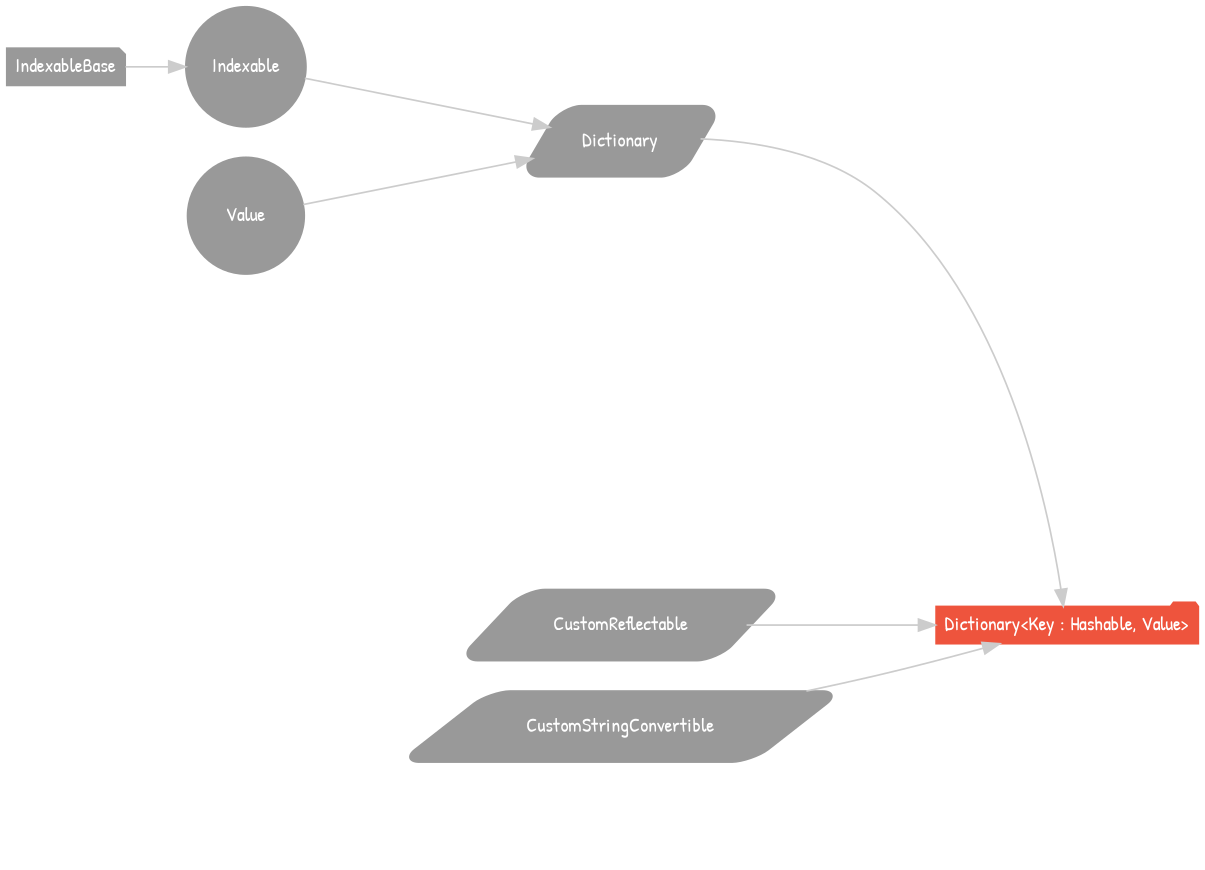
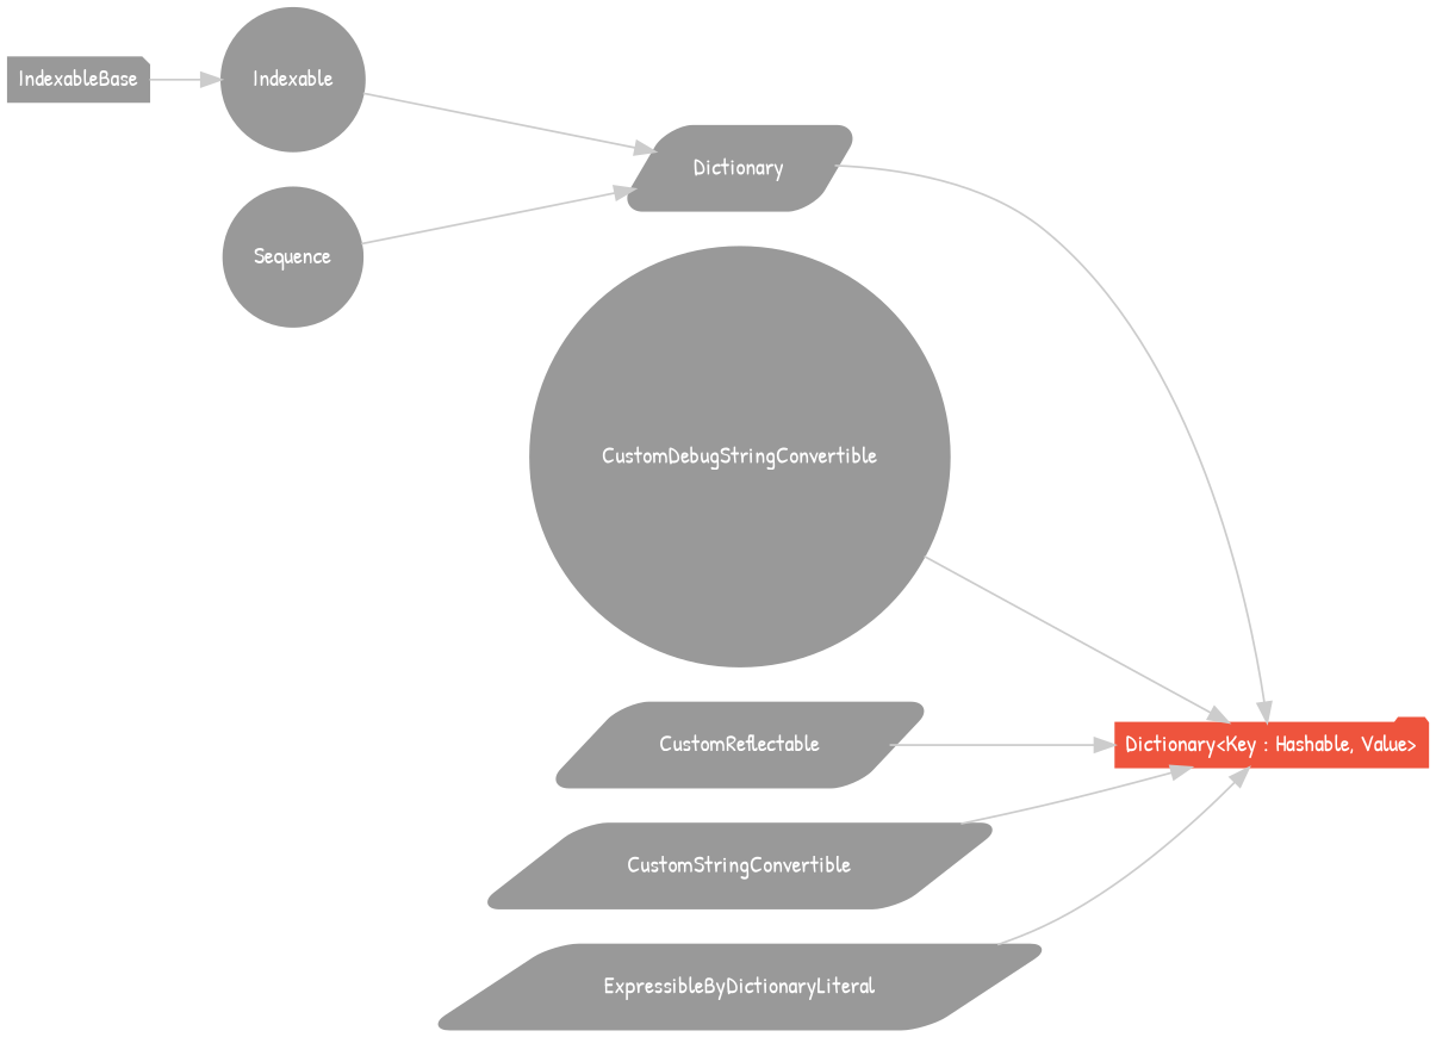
  strict digraph {
    fontname="Patrick Hand"
    rankdir=LR
    node [color="#999999" fillcolor="#999999" fontcolor=white fontname="Patrick Hand" fontsize=12 margin="0.07,0.05" shape=parallelogram style="filled,rounded"]
    edge [color="#cccccc" fontname="Patrick Hand"]
    "Dictionary<Key : Hashable, Value>" [color="#ee543d" fillcolor="#ee543d" height=0.3 shape=folder style=filled]
    n2 [height=0.3 label=Dictionary]
+   CustomDebugStringConvertible [height=0.3 shape=circle]
    CustomReflectable [height=0.3]
    CustomStringConvertible [height=0.3]
+   ExpressibleByDictionaryLiteral [height=0.3]
    Indexable [height=0.3 shape=circle]
    IndexableBase [height=0.3 shape=note]
-   Sequence [height=0.3 shape=circle label=Value]
+   Sequence [height=0.3 shape=circle]
    subgraph sub_1 {
      rank=max
      "Dictionary<Key : Hashable, Value>"
    }
    n2 -> "Dictionary<Key : Hashable, Value>"
+   CustomDebugStringConvertible -> "Dictionary<Key : Hashable, Value>"
    CustomReflectable -> "Dictionary<Key : Hashable, Value>"
    CustomStringConvertible -> "Dictionary<Key : Hashable, Value>"
+   ExpressibleByDictionaryLiteral -> "Dictionary<Key : Hashable, Value>"
    Indexable -> n2
    IndexableBase -> Indexable
    Sequence -> n2
  }
